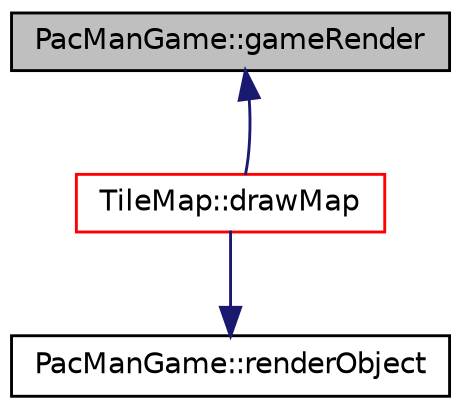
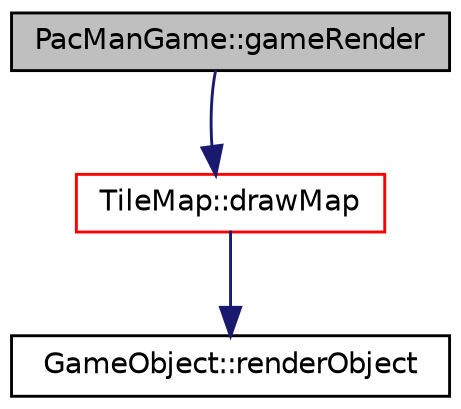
  digraph {
    rankdir=TB
    node [color=black fontname=Helvetica fontsize=10 shape=record]
    edge [color=midnightblue fontname=Helvetica fontsize=10 labelfontname=Helvetica labelfontsize=10 style=solid]
    n1 [fillcolor=grey75 fontcolor=black height=0.2 label="PacManGame::gameRender" style=filled width=0.4]
    n2 [color=red height=0.2 label="TileMap::drawMap" width=0.4]
-   n3 [height=0.2 label="PacManGame::renderObject" width=0.4]
-   n2 -> n1
+   n3 [height=0.2 label="GameObject::renderObject" width=0.4]
+   n1 -> n2
    n2 -> n3
  }
